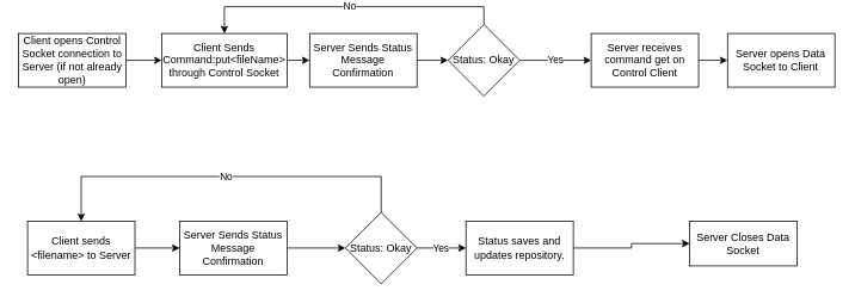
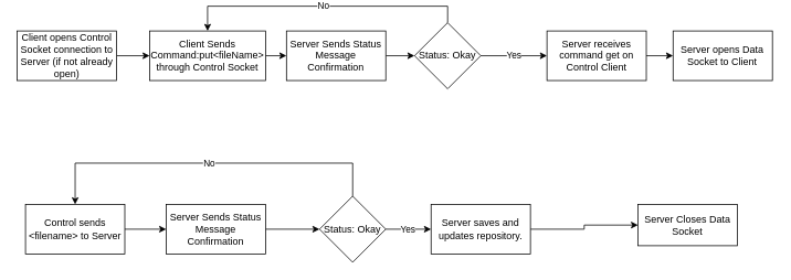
  <mxCell id="0" />
  <mxCell id="1" parent="0" />
  <mxCell id="2" style="edgeStyle=orthogonalEdgeStyle;rounded=0;orthogonalLoop=1;jettySize=auto;html=1;exitX=1;exitY=0.5;exitDx=0;exitDy=0;entryX=0;entryY=0.5;entryDx=0;entryDy=0;" parent="1" source="3" target="17" edge="1"><mxGeometry relative="1" as="geometry"><mxPoint x="500" y="59.793" as="targetPoint" /></mxGeometry></mxCell>
  <mxCell id="3" value="Client Sends Command:put&amp;lt;fileName&amp;gt; through Control Socket" style="rounded=0;whiteSpace=wrap;html=1;" parent="1" vertex="1"><mxGeometry x="180" y="30" width="140" height="60" as="geometry" /></mxCell>
  <mxCell id="4" style="edgeStyle=orthogonalEdgeStyle;rounded=0;orthogonalLoop=1;jettySize=auto;html=1;exitX=1;exitY=0.5;exitDx=0;exitDy=0;entryX=0;entryY=0.5;entryDx=0;entryDy=0;" parent="1" source="5" target="8" edge="1"><mxGeometry relative="1" as="geometry"><mxPoint x="812.36" y="60" as="targetPoint" /></mxGeometry></mxCell>
  <mxCell id="5" value="Server receives command get on Control Client" style="rounded=0;whiteSpace=wrap;html=1;" parent="1" vertex="1"><mxGeometry x="660" y="30" width="120" height="60" as="geometry" /></mxCell>
  <mxCell id="6" style="edgeStyle=orthogonalEdgeStyle;rounded=0;orthogonalLoop=1;jettySize=auto;html=1;exitX=1;exitY=0.5;exitDx=0;exitDy=0;entryX=0;entryY=0.5;entryDx=0;entryDy=0;" parent="1" source="7" target="3" edge="1"><mxGeometry relative="1" as="geometry" /></mxCell>
  <mxCell id="7" value="Client opens Control Socket connection to Server (if not already open)" style="rounded=0;whiteSpace=wrap;html=1;" parent="1" vertex="1"><mxGeometry x="20" y="30" width="120" height="60" as="geometry" /></mxCell>
  <mxCell id="8" value="Server opens Data Socket to Client" style="rounded=0;whiteSpace=wrap;html=1;" parent="1" vertex="1"><mxGeometry x="812.36" y="30" width="120" height="60" as="geometry" /></mxCell>
  <mxCell id="9" style="edgeStyle=orthogonalEdgeStyle;rounded=0;orthogonalLoop=1;jettySize=auto;html=1;exitX=1;exitY=0.5;exitDx=0;exitDy=0;entryX=0;entryY=0.5;entryDx=0;entryDy=0;" parent="1" source="10" target="12" edge="1"><mxGeometry relative="1" as="geometry"><mxPoint x="230" y="269.833" as="targetPoint" /></mxGeometry></mxCell>
- <mxCell id="10" value="Client sends &amp;lt;filename&amp;gt; to Server" style="rounded=0;whiteSpace=wrap;html=1;" parent="1" vertex="1"><mxGeometry x="30" y="240" width="120" height="60" as="geometry" /></mxCell>
+ <mxCell id="10" value="Control sends &amp;lt;filename&amp;gt; to Server" style="rounded=0;whiteSpace=wrap;html=1;" parent="1" vertex="1"><mxGeometry x="30" y="240" width="120" height="60" as="geometry" /></mxCell>
  <mxCell id="11" style="edgeStyle=orthogonalEdgeStyle;rounded=0;orthogonalLoop=1;jettySize=auto;html=1;exitX=1;exitY=0.5;exitDx=0;exitDy=0;entryX=0;entryY=0.5;entryDx=0;entryDy=0;" parent="1" source="12" target="23" edge="1"><mxGeometry relative="1" as="geometry"><mxPoint x="410" y="270.19" as="targetPoint" /></mxGeometry></mxCell>
  <mxCell id="12" value="Server Sends Status Message Confirmation" style="rounded=0;whiteSpace=wrap;html=1;" parent="1" vertex="1"><mxGeometry x="200" y="240" width="120" height="60" as="geometry" /></mxCell>
  <mxCell id="13" style="edgeStyle=orthogonalEdgeStyle;rounded=0;orthogonalLoop=1;jettySize=auto;html=1;exitX=1;exitY=0.5;exitDx=0;exitDy=0;entryX=0;entryY=0.5;entryDx=0;entryDy=0;" parent="1" source="14" target="15" edge="1"><mxGeometry relative="1" as="geometry"><mxPoint x="690" y="270.103" as="targetPoint" /></mxGeometry></mxCell>
- <mxCell id="14" value="Status saves and updates repository." style="rounded=0;whiteSpace=wrap;html=1;" parent="1" vertex="1"><mxGeometry x="520" y="240" width="120" height="60" as="geometry" /></mxCell>
+ <mxCell id="14" value="Server saves and updates repository." style="rounded=0;whiteSpace=wrap;html=1;" parent="1" vertex="1"><mxGeometry x="520" y="240" width="120" height="60" as="geometry" /></mxCell>
  <mxCell id="15" value="Server Closes Data Socket" style="rounded=0;whiteSpace=wrap;html=1;" parent="1" vertex="1"><mxGeometry x="770" y="240" width="120" height="50" as="geometry" /></mxCell>
  <mxCell id="16" style="edgeStyle=orthogonalEdgeStyle;rounded=0;orthogonalLoop=1;jettySize=auto;html=1;exitX=1;exitY=0.5;exitDx=0;exitDy=0;entryX=0;entryY=0.5;entryDx=0;entryDy=0;" parent="1" source="17" target="20" edge="1"><mxGeometry relative="1" as="geometry" /></mxCell>
  <mxCell id="17" value="Server Sends Status Message Confirmation" style="rounded=0;whiteSpace=wrap;html=1;" parent="1" vertex="1"><mxGeometry x="345.27" y="30" width="120" height="60" as="geometry" /></mxCell>
  <mxCell id="18" value="Yes" style="edgeStyle=orthogonalEdgeStyle;rounded=0;orthogonalLoop=1;jettySize=auto;html=1;exitX=1;exitY=0.5;exitDx=0;exitDy=0;entryX=0;entryY=0.5;entryDx=0;entryDy=0;" parent="1" source="20" target="5" edge="1"><mxGeometry relative="1" as="geometry" /></mxCell>
  <mxCell id="19" value="No" style="edgeStyle=orthogonalEdgeStyle;rounded=0;orthogonalLoop=1;jettySize=auto;html=1;exitX=0.5;exitY=0;exitDx=0;exitDy=0;entryX=0.5;entryY=0;entryDx=0;entryDy=0;" parent="1" source="20" target="3" edge="1"><mxGeometry relative="1" as="geometry" /></mxCell>
  <mxCell id="20" value="Status: Okay" style="rhombus;whiteSpace=wrap;html=1;" parent="1" vertex="1"><mxGeometry x="500" y="20" width="80" height="80" as="geometry" /></mxCell>
  <mxCell id="21" value="Yes" style="edgeStyle=orthogonalEdgeStyle;rounded=0;orthogonalLoop=1;jettySize=auto;html=1;exitX=1;exitY=0.5;exitDx=0;exitDy=0;entryX=0;entryY=0.5;entryDx=0;entryDy=0;" parent="1" source="23" target="14" edge="1"><mxGeometry relative="1" as="geometry" /></mxCell>
  <mxCell id="22" value="No" style="edgeStyle=orthogonalEdgeStyle;rounded=0;orthogonalLoop=1;jettySize=auto;html=1;exitX=0.5;exitY=0;exitDx=0;exitDy=0;entryX=0.5;entryY=0;entryDx=0;entryDy=0;" parent="1" source="23" target="10" edge="1"><mxGeometry relative="1" as="geometry"><Array as="points"><mxPoint x="425" y="190" /><mxPoint x="90" y="190" /></Array></mxGeometry></mxCell>
  <mxCell id="23" value="Status: Okay" style="rhombus;whiteSpace=wrap;html=1;" parent="1" vertex="1"><mxGeometry x="385.27" y="230" width="80" height="80" as="geometry" /></mxCell>
